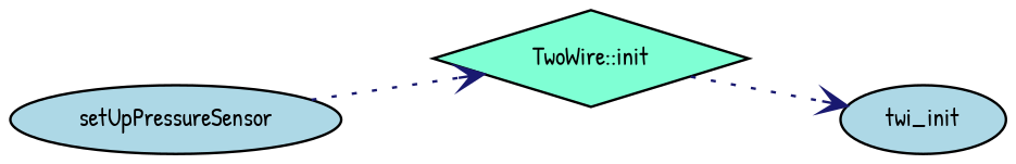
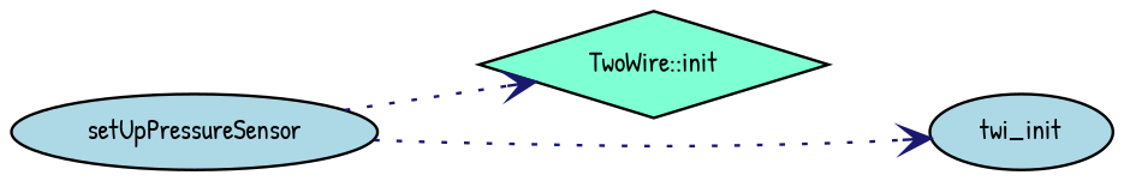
  digraph {
    fontname="Patrick Hand"
    rankdir=LR
    node [color=black fillcolor=lightblue fontname="Patrick Hand" fontsize=10 shape=ellipse style=filled]
    edge [arrowhead=vee color=midnightblue fontname="Patrick Hand" fontsize=10 labelfontname=Helvetica labelfontsize=10 style=dotted]
    n1 [fontcolor=black height=0.2 label=setUpPressureSensor width=0.4]
    n2 [fillcolor=aquamarine height=0.2 label="TwoWire::init" shape=diamond width=0.4]
    n3 [height=0.2 label=twi_init width=0.4]
    n1 -> n2
-   n2 -> n3
+   n1 -> n3
  }
